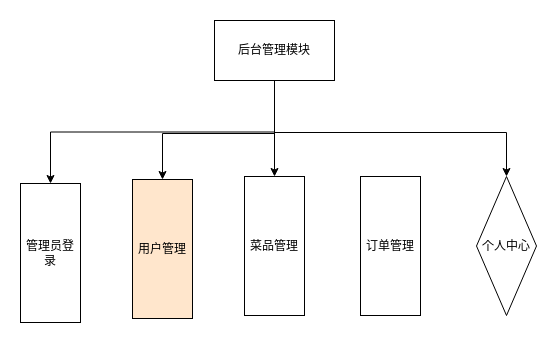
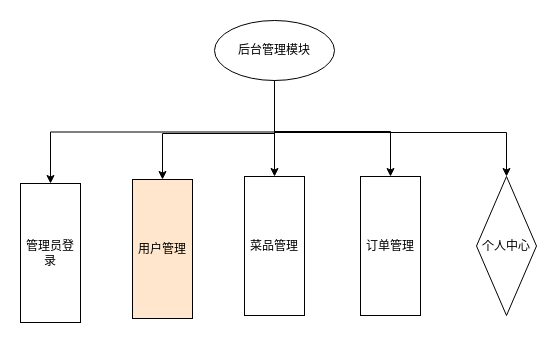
  <mxCell id="0" />
  <mxCell id="1" parent="0" />
  <mxCell id="2" style="edgeStyle=orthogonalEdgeStyle;rounded=0;orthogonalLoop=1;jettySize=auto;html=1;exitX=0.5;exitY=1;exitDx=0;exitDy=0;entryX=0.5;entryY=0;entryDx=0;entryDy=0;" edge="1" parent="1" source="7" target="10"><mxGeometry relative="1" as="geometry" /></mxCell>
  <mxCell id="3" style="edgeStyle=orthogonalEdgeStyle;rounded=0;orthogonalLoop=1;jettySize=auto;html=1;exitX=0.5;exitY=1;exitDx=0;exitDy=0;entryX=0.5;entryY=0;entryDx=0;entryDy=0;" edge="1" parent="1" source="7" target="9"><mxGeometry relative="1" as="geometry"><Array as="points"><mxPoint x="274" y="133" /><mxPoint x="162" y="133" /></Array></mxGeometry></mxCell>
  <mxCell id="4" style="edgeStyle=orthogonalEdgeStyle;rounded=0;orthogonalLoop=1;jettySize=auto;html=1;exitX=0.5;exitY=1;exitDx=0;exitDy=0;entryX=0.5;entryY=0;entryDx=0;entryDy=0;" edge="1" parent="1" source="7" target="8"><mxGeometry relative="1" as="geometry" /></mxCell>
+ <mxCell id="5" style="edgeStyle=orthogonalEdgeStyle;rounded=0;orthogonalLoop=1;jettySize=auto;html=1;exitX=0.5;exitY=1;exitDx=0;exitDy=0;entryX=0.5;entryY=0;entryDx=0;entryDy=0;" edge="1" parent="1" source="7" target="11"><mxGeometry relative="1" as="geometry"><Array as="points"><mxPoint x="274" y="131" /><mxPoint x="390" y="131" /></Array></mxGeometry></mxCell>
  <mxCell id="6" style="edgeStyle=orthogonalEdgeStyle;rounded=0;orthogonalLoop=1;jettySize=auto;html=1;exitX=0.5;exitY=1;exitDx=0;exitDy=0;entryX=0.5;entryY=0;entryDx=0;entryDy=0;" edge="1" parent="1" source="7" target="12"><mxGeometry relative="1" as="geometry"><Array as="points"><mxPoint x="274" y="132" /><mxPoint x="506" y="132" /></Array></mxGeometry></mxCell>
- <mxCell id="7" value="后台管理模块" style="rounded=0;whiteSpace=wrap;html=1;" vertex="1" parent="1"><mxGeometry x="214" y="20" width="120" height="60" as="geometry" /></mxCell>
+ <mxCell id="7" value="后台管理模块" style="ellipse;whiteSpace=wrap;html=1;" vertex="1" parent="1"><mxGeometry x="214" y="20" width="120" height="60" as="geometry" /></mxCell>
  <mxCell id="8" value="管理员登录" style="rounded=0;whiteSpace=wrap;html=1;" vertex="1" parent="1"><mxGeometry x="20" y="183" width="60" height="139" as="geometry" /></mxCell>
  <mxCell id="9" value="用户管理" style="rounded=0;whiteSpace=wrap;html=1;fillColor=#ffe6cc;" vertex="1" parent="1"><mxGeometry x="132" y="179" width="60" height="139" as="geometry" /></mxCell>
  <mxCell id="10" value="菜品管理" style="rounded=0;whiteSpace=wrap;html=1;" vertex="1" parent="1"><mxGeometry x="244" y="176" width="60" height="139" as="geometry" /></mxCell>
  <mxCell id="11" value="订单管理" style="rounded=0;whiteSpace=wrap;html=1;" vertex="1" parent="1"><mxGeometry x="360" y="176" width="60" height="139" as="geometry" /></mxCell>
  <mxCell id="12" value="个人中心" style="rhombus;whiteSpace=wrap;html=1;" vertex="1" parent="1"><mxGeometry x="476" y="176" width="60" height="139" as="geometry" /></mxCell>
